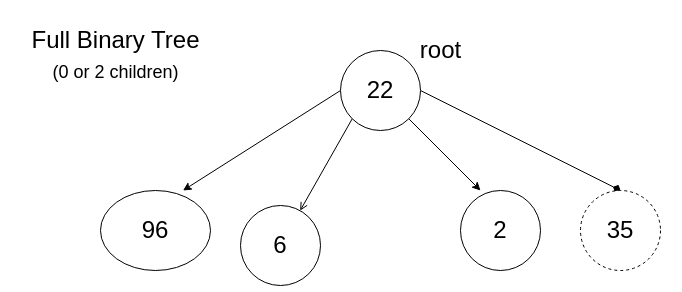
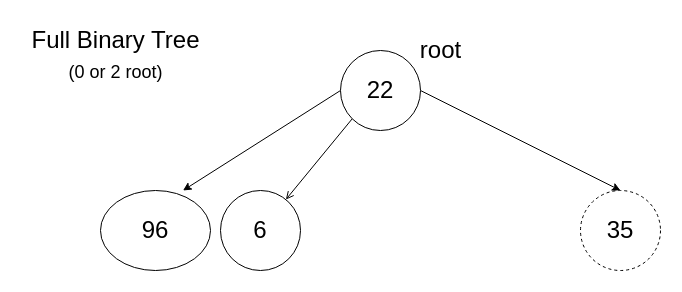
  <mxCell id="0" />
  <mxCell id="1" parent="0" />
  <mxCell id="2" style="edgeStyle=none;html=1;exitX=0;exitY=1;exitDx=0;exitDy=0;fontSize=24;endArrow=open;" parent="1" source="6" target="8" edge="1"><mxGeometry relative="1" as="geometry" /></mxCell>
  <mxCell id="3" style="edgeStyle=none;html=1;exitX=0;exitY=0.5;exitDx=0;exitDy=0;entryX=0.75;entryY=0;entryDx=0;entryDy=0;entryPerimeter=0;fontSize=24;" parent="1" source="6" target="7" edge="1"><mxGeometry relative="1" as="geometry" /></mxCell>
- <mxCell id="4" style="edgeStyle=none;html=1;exitX=1;exitY=1;exitDx=0;exitDy=0;entryX=0.25;entryY=0;entryDx=0;entryDy=0;entryPerimeter=0;fontSize=24;" parent="1" source="6" target="9" edge="1"><mxGeometry relative="1" as="geometry" /></mxCell>
- <mxCell id="5" style="edgeStyle=none;html=1;exitX=1;exitY=0.5;exitDx=0;exitDy=0;entryX=0.5;entryY=0;entryDx=0;entryDy=0;fontSize=24;endArrow=diamond;" parent="1" source="6" target="10" edge="1"><mxGeometry relative="1" as="geometry" /></mxCell>
+ <mxCell id="5" style="edgeStyle=none;html=1;exitX=1;exitY=0.5;exitDx=0;exitDy=0;entryX=0.5;entryY=0;entryDx=0;entryDy=0;fontSize=24;" parent="1" source="6" target="10" edge="1"><mxGeometry relative="1" as="geometry" /></mxCell>
  <mxCell id="6" value="&lt;font style=&quot;font-size: 24px;&quot;&gt;22&lt;/font&gt;" style="ellipse;whiteSpace=wrap;html=1;aspect=fixed;" parent="1" vertex="1"><mxGeometry x="340" y="50" width="80" height="80" as="geometry" /></mxCell>
  <mxCell id="7" value="&lt;font style=&quot;font-size: 24px;&quot;&gt;96&lt;/font&gt;" style="ellipse;whiteSpace=wrap;html=1;aspect=fixed;" parent="1" vertex="1"><mxGeometry x="100" y="190" width="110" height="80" as="geometry" /></mxCell>
- <mxCell id="8" value="&lt;span style=&quot;font-size: 24px;&quot;&gt;6&lt;/span&gt;" style="ellipse;whiteSpace=wrap;html=1;aspect=fixed;" parent="1" vertex="1"><mxGeometry x="240" y="205" width="80" height="80" as="geometry" /></mxCell>
- <mxCell id="9" value="&lt;font style=&quot;font-size: 24px;&quot;&gt;2&lt;/font&gt;" style="ellipse;whiteSpace=wrap;html=1;aspect=fixed;" parent="1" vertex="1"><mxGeometry x="460" y="190" width="80" height="80" as="geometry" /></mxCell>
+ <mxCell id="8" value="&lt;span style=&quot;font-size: 24px;&quot;&gt;6&lt;/span&gt;" style="ellipse;whiteSpace=wrap;html=1;aspect=fixed;" parent="1" vertex="1"><mxGeometry x="220" y="190" width="80" height="80" as="geometry" /></mxCell>
  <mxCell id="10" value="&lt;font style=&quot;font-size: 24px;&quot;&gt;35&lt;/font&gt;" style="ellipse;whiteSpace=wrap;html=1;aspect=fixed;dashed=1;" parent="1" vertex="1"><mxGeometry x="580" y="190" width="80" height="80" as="geometry" /></mxCell>
  <mxCell id="11" value="root" style="text;html=1;align=center;verticalAlign=middle;resizable=0;points=[];autosize=1;strokeColor=none;fillColor=none;fontSize=24;" parent="1" vertex="1"><mxGeometry x="410" y="30" width="60" height="40" as="geometry" /></mxCell>
  <mxCell id="12" value="&lt;font style=&quot;font-size: 24px;&quot;&gt;Full Binary Tree&lt;/font&gt;" style="text;html=1;align=center;verticalAlign=middle;resizable=0;points=[];autosize=1;strokeColor=none;fillColor=none;" parent="1" vertex="1"><mxGeometry x="20" y="20" width="190" height="40" as="geometry" /></mxCell>
- <mxCell id="13" value="&lt;font style=&quot;font-size: 18px;&quot;&gt;(0 or 2 children)&lt;/font&gt;" style="text;html=1;align=center;verticalAlign=middle;resizable=0;points=[];autosize=1;strokeColor=none;fillColor=none;fontSize=24;" parent="1" vertex="1"><mxGeometry x="40" y="50" width="150" height="40" as="geometry" /></mxCell>
+ <mxCell id="13" value="&lt;font style=&quot;font-size: 18px;&quot;&gt;(0 or 2 root)&lt;/font&gt;" style="text;html=1;align=center;verticalAlign=middle;resizable=0;points=[];autosize=1;strokeColor=none;fillColor=none;fontSize=24;" parent="1" vertex="1"><mxGeometry x="40" y="50" width="150" height="40" as="geometry" /></mxCell>
